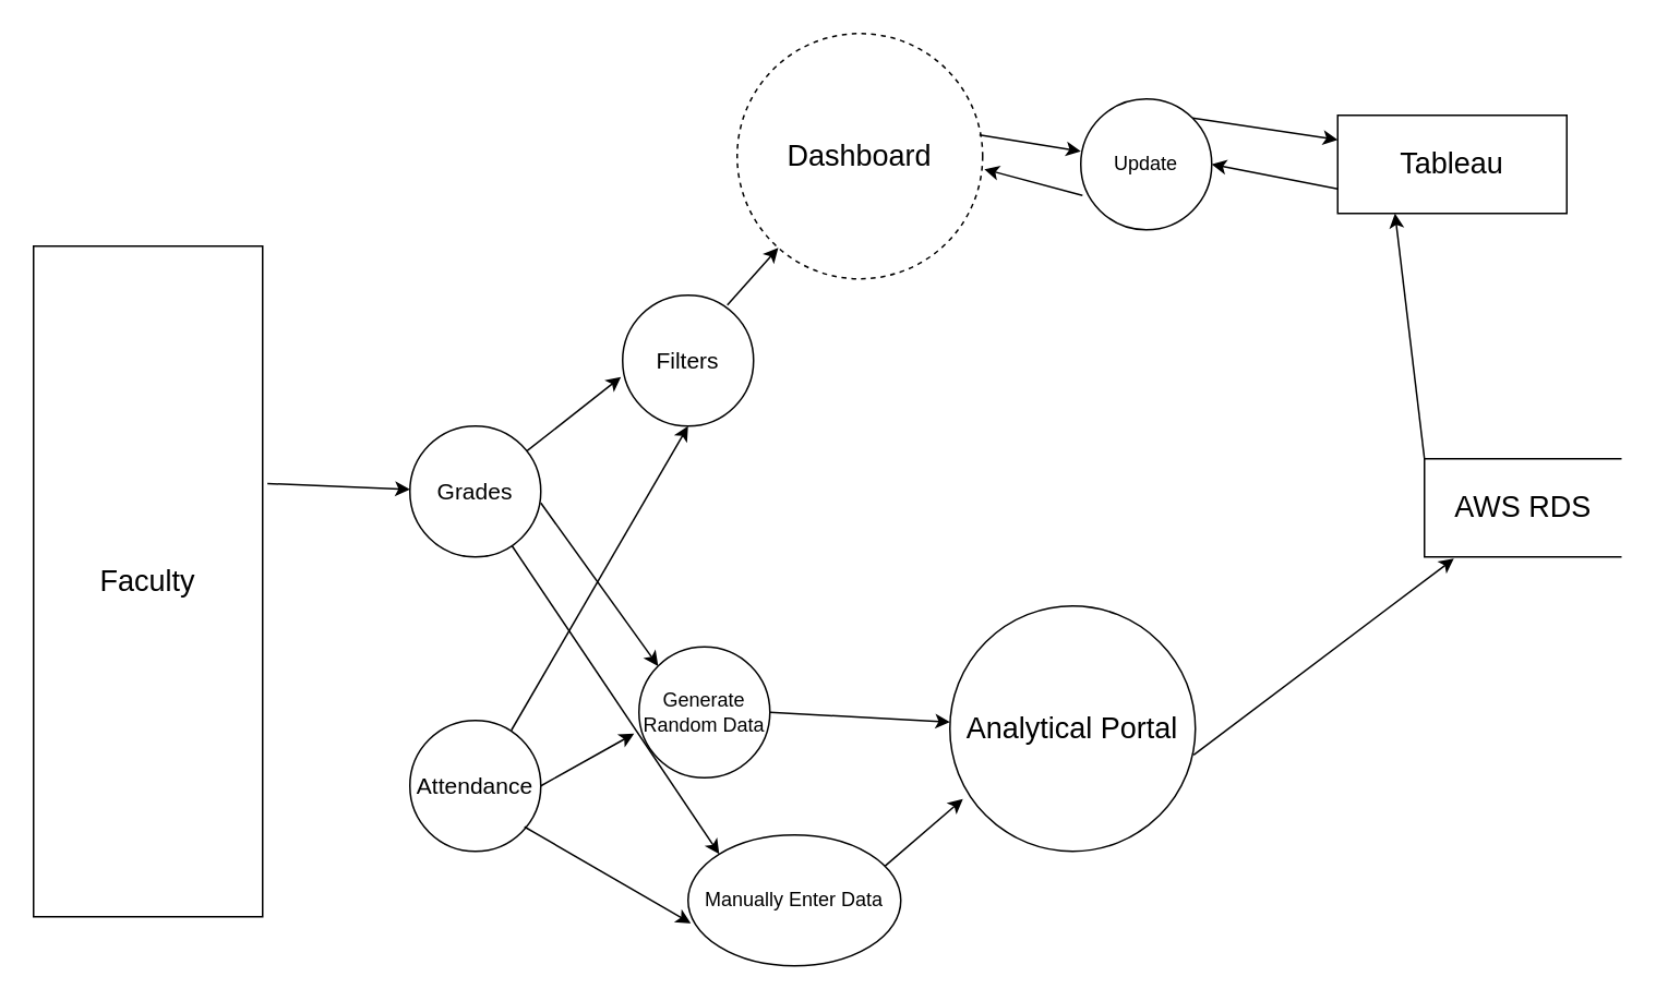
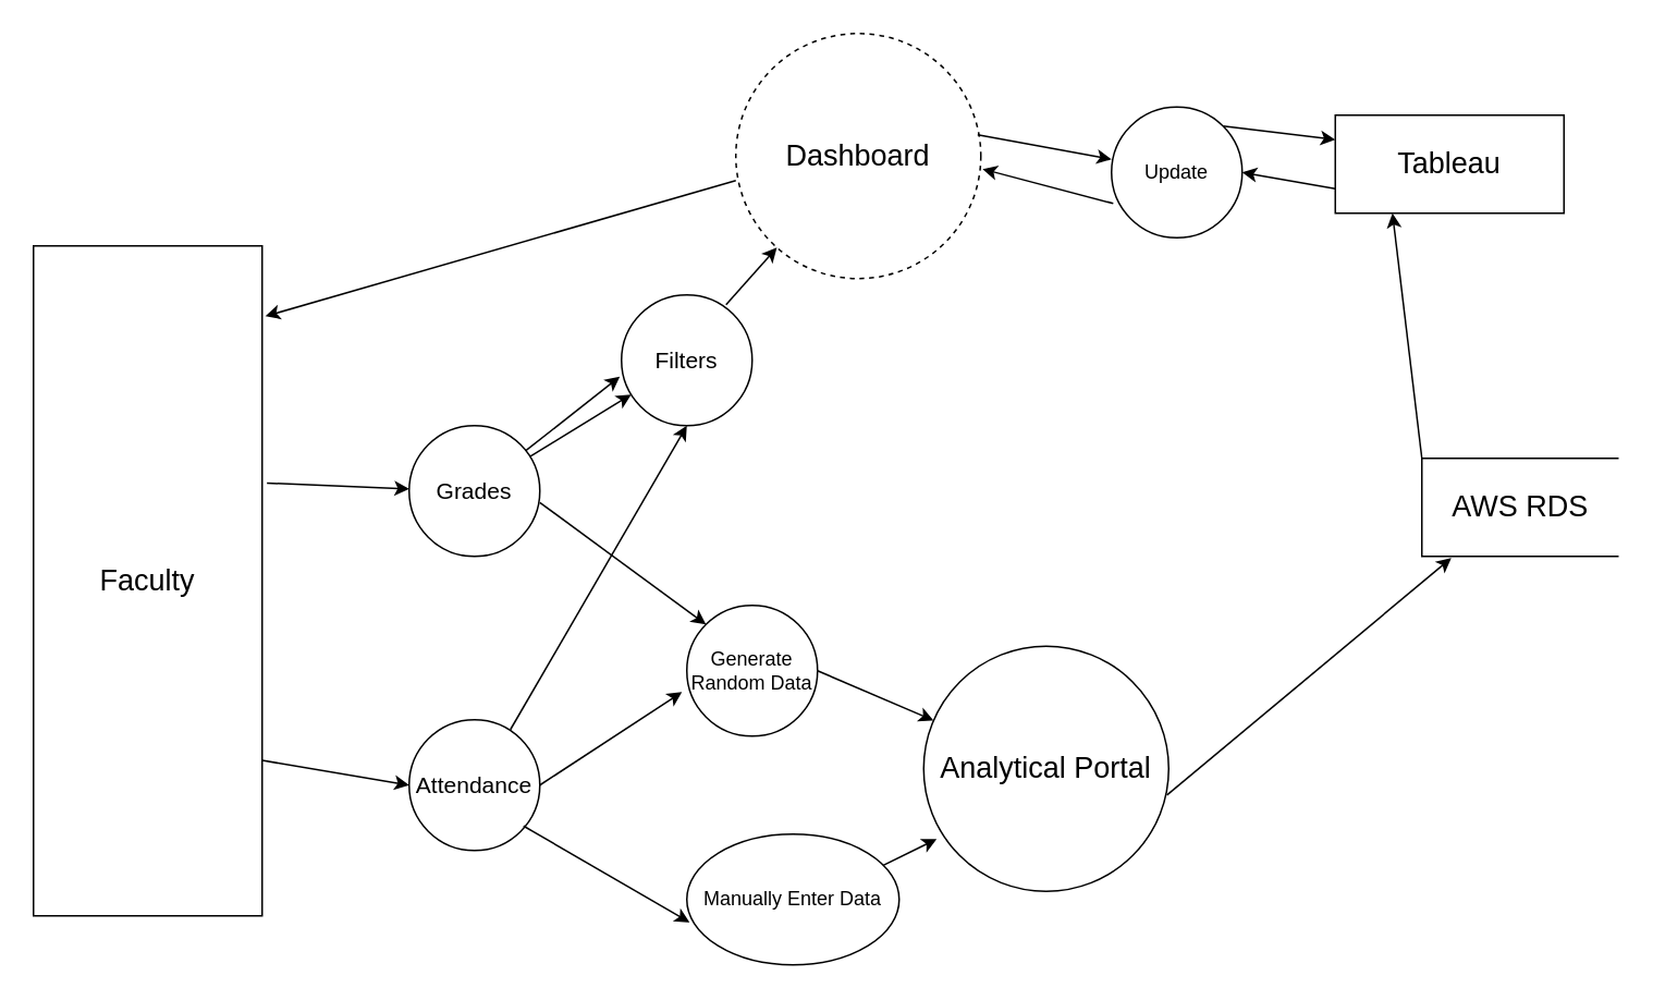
  <mxCell id="0" style=";html=1;" />
  <mxCell id="1" style=";html=1;" parent="0" />
- <mxCell id="2" value="&lt;font style=&quot;font-size: 18px&quot;&gt;Analytical Portal&lt;/font&gt;" style="ellipse;whiteSpace=wrap;html=1;aspect=fixed;" vertex="1" parent="1"><mxGeometry x="580" y="370" width="150" height="150" as="geometry" /></mxCell>
- <mxCell id="3" value="Generate Random Data" style="ellipse;whiteSpace=wrap;html=1;aspect=fixed;" vertex="1" parent="1"><mxGeometry x="390" y="395" width="80" height="80" as="geometry" /></mxCell>
+ <mxCell id="2" value="&lt;font style=&quot;font-size: 18px&quot;&gt;Analytical Portal&lt;/font&gt;" style="ellipse;whiteSpace=wrap;html=1;aspect=fixed;" vertex="1" parent="1"><mxGeometry x="565" y="395" width="150" height="150" as="geometry" /></mxCell>
+ <mxCell id="3" value="Generate Random Data" style="ellipse;whiteSpace=wrap;html=1;aspect=fixed;" vertex="1" parent="1"><mxGeometry x="420" y="370" width="80" height="80" as="geometry" /></mxCell>
  <mxCell id="4" value="Manually Enter Data" style="ellipse;whiteSpace=wrap;html=1;aspect=fixed;" vertex="1" parent="1"><mxGeometry x="420" y="510" width="130" height="80" as="geometry" /></mxCell>
  <mxCell id="5" value="&lt;font style=&quot;font-size: 18px&quot;&gt;Faculty&lt;/font&gt;" style="rounded=0;whiteSpace=wrap;html=1;" vertex="1" parent="1"><mxGeometry x="20" y="150" width="140" height="410" as="geometry" /></mxCell>
  <mxCell id="6" value="&lt;font style=&quot;font-size: 14px&quot;&gt;Attendance&lt;/font&gt;" style="ellipse;whiteSpace=wrap;html=1;aspect=fixed;" vertex="1" parent="1"><mxGeometry x="250" y="440" width="80" height="80" as="geometry" /></mxCell>
  <mxCell id="7" value="&lt;font style=&quot;font-size: 14px&quot;&gt;Grades&lt;/font&gt;" style="ellipse;whiteSpace=wrap;html=1;aspect=fixed;" vertex="1" parent="1"><mxGeometry x="250" y="260" width="80" height="80" as="geometry" /></mxCell>
  <mxCell id="8" value="&lt;font style=&quot;font-size: 18px&quot;&gt;Dashboard&lt;/font&gt;" style="ellipse;whiteSpace=wrap;html=1;aspect=fixed;dashed=1;" vertex="1" parent="1"><mxGeometry x="450" y="20" width="150" height="150" as="geometry" /></mxCell>
  <mxCell id="9" value="" style="endArrow=classic;html=1;exitX=1.021;exitY=0.354;exitDx=0;exitDy=0;exitPerimeter=0;" edge="1" parent="1" source="5" target="7"><mxGeometry width="50" height="50" relative="1" as="geometry"><mxPoint x="160" y="270" as="sourcePoint" /><mxPoint x="210" y="220" as="targetPoint" /></mxGeometry></mxCell>
- <mxCell id="11" value="" style="endArrow=classic;html=1;entryX=0;entryY=0;entryDx=0;entryDy=0;" edge="1" parent="1" source="7" target="4"><mxGeometry width="50" height="50" relative="1" as="geometry"><mxPoint x="320" y="350" as="sourcePoint" /><mxPoint x="370" y="300" as="targetPoint" /></mxGeometry></mxCell>
+ <mxCell id="10" value="" style="endArrow=classic;html=1;entryX=0;entryY=0.5;entryDx=0;entryDy=0;exitX=1;exitY=0.768;exitDx=0;exitDy=0;exitPerimeter=0;" edge="1" parent="1" source="5" target="6"><mxGeometry width="50" height="50" relative="1" as="geometry"><mxPoint x="160" y="480" as="sourcePoint" /><mxPoint x="210" y="430" as="targetPoint" /></mxGeometry></mxCell>
+ <mxCell id="11" value="" style="endArrow=classic;html=1;" edge="1" parent="1" source="7" target="17"><mxGeometry width="50" height="50" relative="1" as="geometry"><mxPoint x="320" y="350" as="sourcePoint" /><mxPoint x="370" y="300" as="targetPoint" /></mxGeometry></mxCell>
  <mxCell id="12" value="" style="endArrow=classic;html=1;entryX=0.013;entryY=0.675;entryDx=0;entryDy=0;entryPerimeter=0;" edge="1" parent="1" target="4"><mxGeometry width="50" height="50" relative="1" as="geometry"><mxPoint x="320" y="505" as="sourcePoint" /><mxPoint x="380" y="460" as="targetPoint" /></mxGeometry></mxCell>
+ <mxCell id="13" value="" style="endArrow=classic;html=1;exitX=0;exitY=0.6;exitDx=0;exitDy=0;exitPerimeter=0;entryX=1.014;entryY=0.105;entryDx=0;entryDy=0;entryPerimeter=0;" edge="1" parent="1" source="8" target="5"><mxGeometry width="50" height="50" relative="1" as="geometry"><mxPoint x="250" y="140" as="sourcePoint" /><mxPoint x="300" y="90" as="targetPoint" /></mxGeometry></mxCell>
  <mxCell id="14" value="" style="endArrow=classic;html=1;exitX=1;exitY=0.5;exitDx=0;exitDy=0;" edge="1" parent="1" source="3" target="2"><mxGeometry width="50" height="50" relative="1" as="geometry"><mxPoint x="810" y="380" as="sourcePoint" /><mxPoint x="880" y="370" as="targetPoint" /></mxGeometry></mxCell>
  <mxCell id="15" value="" style="endArrow=classic;html=1;exitX=0.925;exitY=0.238;exitDx=0;exitDy=0;exitPerimeter=0;entryX=0.053;entryY=0.787;entryDx=0;entryDy=0;entryPerimeter=0;" edge="1" parent="1" source="4" target="2"><mxGeometry width="50" height="50" relative="1" as="geometry"><mxPoint x="870" y="670" as="sourcePoint" /><mxPoint x="959.08" y="350" as="targetPoint" /><Array as="points" /></mxGeometry></mxCell>
  <mxCell id="16" value="&lt;font style=&quot;font-size: 18px&quot;&gt;Tableau&lt;/font&gt;" style="rounded=0;whiteSpace=wrap;html=1;" vertex="1" parent="1"><mxGeometry x="817" y="70" width="140" height="60" as="geometry" /></mxCell>
  <mxCell id="17" value="&lt;font style=&quot;font-size: 14px&quot;&gt;Filters&lt;/font&gt;" style="ellipse;whiteSpace=wrap;html=1;aspect=fixed;" vertex="1" parent="1"><mxGeometry x="380" y="180" width="80" height="80" as="geometry" /></mxCell>
  <mxCell id="18" value="" style="endArrow=classic;html=1;exitX=0.8;exitY=0.075;exitDx=0;exitDy=0;exitPerimeter=0;" edge="1" parent="1" source="17" target="8"><mxGeometry width="50" height="50" relative="1" as="geometry"><mxPoint x="490" y="200" as="sourcePoint" /><mxPoint x="540" y="150" as="targetPoint" /></mxGeometry></mxCell>
  <mxCell id="19" value="" style="endArrow=classic;html=1;exitX=0;exitY=0.75;exitDx=0;exitDy=0;entryX=1;entryY=0.5;entryDx=0;entryDy=0;" edge="1" parent="1" source="16" target="27"><mxGeometry width="50" height="50" relative="1" as="geometry"><mxPoint x="490" y="320" as="sourcePoint" /><mxPoint x="740" y="115" as="targetPoint" /></mxGeometry></mxCell>
  <mxCell id="20" value="" style="endArrow=classic;html=1;exitX=0.987;exitY=0.413;exitDx=0;exitDy=0;exitPerimeter=0;entryX=0;entryY=0.4;entryDx=0;entryDy=0;entryPerimeter=0;" edge="1" parent="1" source="8" target="27"><mxGeometry width="50" height="50" relative="1" as="geometry"><mxPoint x="650" y="60" as="sourcePoint" /><mxPoint x="660" y="85" as="targetPoint" /></mxGeometry></mxCell>
  <mxCell id="21" value="" style="endArrow=classic;html=1;exitX=0;exitY=0;exitDx=0;exitDy=0;entryX=0.25;entryY=1;entryDx=0;entryDy=0;" edge="1" parent="1" source="22" target="16"><mxGeometry width="50" height="50" relative="1" as="geometry"><mxPoint x="910" y="252" as="sourcePoint" /><mxPoint x="840" y="200" as="targetPoint" /></mxGeometry></mxCell>
  <mxCell id="22" value="&lt;font style=&quot;font-size: 18px&quot;&gt;AWS RDS&lt;/font&gt;" style="html=1;dashed=0;whitespace=wrap;shape=partialRectangle;right=0;" vertex="1" parent="1"><mxGeometry x="870" y="280" width="120" height="60" as="geometry" /></mxCell>
  <mxCell id="23" value="" style="endArrow=classic;html=1;exitX=1;exitY=0.5;exitDx=0;exitDy=0;entryX=-0.037;entryY=0.663;entryDx=0;entryDy=0;entryPerimeter=0;" edge="1" parent="1" source="6" target="3"><mxGeometry width="50" height="50" relative="1" as="geometry"><mxPoint x="490" y="300" as="sourcePoint" /><mxPoint x="540" y="250" as="targetPoint" /></mxGeometry></mxCell>
  <mxCell id="24" value="" style="endArrow=classic;html=1;exitX=1;exitY=0.588;exitDx=0;exitDy=0;exitPerimeter=0;entryX=0;entryY=0;entryDx=0;entryDy=0;" edge="1" parent="1" source="7" target="3"><mxGeometry width="50" height="50" relative="1" as="geometry"><mxPoint x="360" y="310" as="sourcePoint" /><mxPoint x="410" y="260" as="targetPoint" /></mxGeometry></mxCell>
  <mxCell id="25" value="" style="endArrow=classic;html=1;exitX=0.993;exitY=0.607;exitDx=0;exitDy=0;exitPerimeter=0;entryX=0.15;entryY=1.017;entryDx=0;entryDy=0;entryPerimeter=0;" edge="1" parent="1" source="2" target="22"><mxGeometry width="50" height="50" relative="1" as="geometry"><mxPoint x="880" y="480" as="sourcePoint" /><mxPoint x="860" y="530" as="targetPoint" /></mxGeometry></mxCell>
  <mxCell id="26" value="" style="endArrow=classic;html=1;" edge="1" parent="1" source="7"><mxGeometry width="50" height="50" relative="1" as="geometry"><mxPoint x="240" y="250" as="sourcePoint" /><mxPoint x="379" y="230" as="targetPoint" /></mxGeometry></mxCell>
- <mxCell id="27" value="Update" style="ellipse;whiteSpace=wrap;html=1;aspect=fixed;" vertex="1" parent="1"><mxGeometry x="660" y="60" width="80" height="80" as="geometry" /></mxCell>
+ <mxCell id="27" value="Update" style="ellipse;whiteSpace=wrap;html=1;aspect=fixed;" vertex="1" parent="1"><mxGeometry x="680" y="65" width="80" height="80" as="geometry" /></mxCell>
  <mxCell id="28" value="" style="endArrow=classic;html=1;entryX=0;entryY=0.25;entryDx=0;entryDy=0;exitX=1;exitY=0;exitDx=0;exitDy=0;" edge="1" parent="1" source="27" target="16"><mxGeometry width="50" height="50" relative="1" as="geometry"><mxPoint x="490" y="300" as="sourcePoint" /><mxPoint x="540" y="250" as="targetPoint" /></mxGeometry></mxCell>
  <mxCell id="29" value="" style="endArrow=classic;html=1;entryX=1.007;entryY=0.553;entryDx=0;entryDy=0;entryPerimeter=0;exitX=0.013;exitY=0.738;exitDx=0;exitDy=0;exitPerimeter=0;" edge="1" parent="1" source="27" target="8"><mxGeometry width="50" height="50" relative="1" as="geometry"><mxPoint x="450" y="300" as="sourcePoint" /><mxPoint x="500" y="250" as="targetPoint" /></mxGeometry></mxCell>
  <mxCell id="30" value="" style="endArrow=classic;html=1;exitX=0.775;exitY=0.075;exitDx=0;exitDy=0;exitPerimeter=0;entryX=0.5;entryY=1;entryDx=0;entryDy=0;" edge="1" parent="1" source="6" target="17"><mxGeometry width="50" height="50" relative="1" as="geometry"><mxPoint x="540" y="320" as="sourcePoint" /><mxPoint x="590" y="270" as="targetPoint" /></mxGeometry></mxCell>
